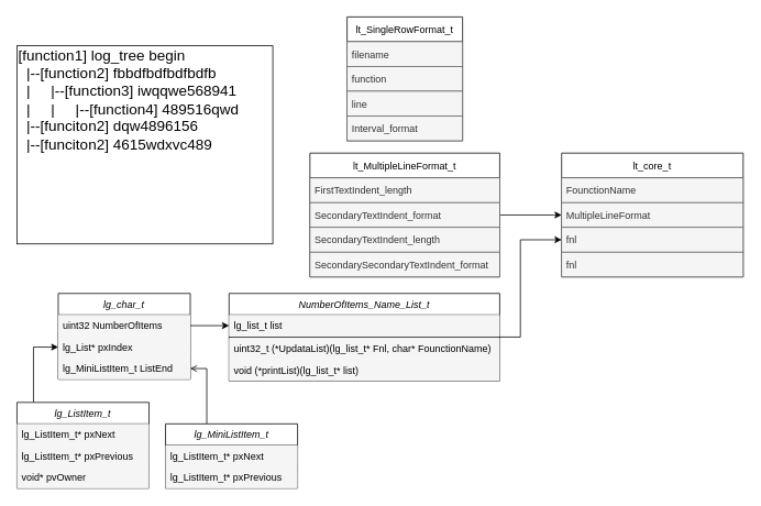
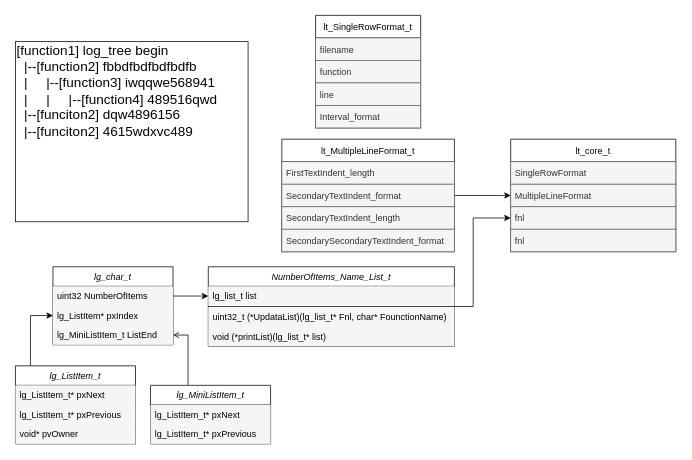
  <mxCell id="0" />
  <mxCell id="1" parent="0" />
  <mxCell id="2" value="lt_SingleRowFormat_t" style="swimlane;fontStyle=0;childLayout=stackLayout;horizontal=1;startSize=30;horizontalStack=0;resizeParent=1;resizeParentMax=0;resizeLast=0;collapsible=1;marginBottom=0;" parent="1" vertex="1"><mxGeometry x="420" y="20" width="140" height="150" as="geometry" /></mxCell>
  <mxCell id="3" value="filename" style="text;strokeColor=#666666;fillColor=#f5f5f5;align=left;verticalAlign=middle;spacingLeft=4;spacingRight=4;overflow=hidden;points=[[0,0.5],[1,0.5]];portConstraint=eastwest;rotatable=0;fontColor=#333333;" parent="2" vertex="1"><mxGeometry y="30" width="140" height="30" as="geometry" /></mxCell>
  <mxCell id="4" value="function" style="text;align=left;verticalAlign=middle;spacingLeft=4;spacingRight=4;overflow=hidden;points=[[0,0.5],[1,0.5]];portConstraint=eastwest;rotatable=0;fillColor=#f5f5f5;fontColor=#333333;strokeColor=#666666;" parent="2" vertex="1"><mxGeometry y="60" width="140" height="30" as="geometry" /></mxCell>
  <mxCell id="5" value="line" style="text;align=left;verticalAlign=middle;spacingLeft=4;spacingRight=4;overflow=hidden;points=[[0,0.5],[1,0.5]];portConstraint=eastwest;rotatable=0;fillColor=#f5f5f5;fontColor=#333333;strokeColor=#666666;" parent="2" vertex="1"><mxGeometry y="90" width="140" height="30" as="geometry" /></mxCell>
  <mxCell id="6" value="Interval_format" style="text;strokeColor=#666666;fillColor=#f5f5f5;align=left;verticalAlign=middle;spacingLeft=4;spacingRight=4;overflow=hidden;points=[[0,0.5],[1,0.5]];portConstraint=eastwest;rotatable=0;fontColor=#333333;" parent="2" vertex="1"><mxGeometry y="120" width="140" height="30" as="geometry" /></mxCell>
  <mxCell id="7" value="&lt;font style=&quot;font-size: 18px;&quot;&gt;[function1] log_tree begin&lt;br&gt;&amp;nbsp; |--[function2] fbbdfbdfbdfbdfb&lt;br&gt;&amp;nbsp; |&amp;nbsp; &amp;nbsp; &amp;nbsp;|--[function3] iwqqwe568941&lt;br&gt;&amp;nbsp; |&amp;nbsp; &amp;nbsp; &amp;nbsp;|&amp;nbsp; &amp;nbsp; &amp;nbsp;|--[function4] 489516qwd&lt;br&gt;&amp;nbsp; |--[funciton2] dqw4896156&lt;br&gt;&amp;nbsp; |--[funciton2] 4615wdxvc489&lt;br&gt;&lt;br&gt;&lt;br&gt;&lt;br&gt;&lt;br&gt;&lt;br&gt;&lt;/font&gt;" style="rounded=0;whiteSpace=wrap;html=1;align=left;" parent="1" vertex="1"><mxGeometry x="20" y="55" width="310" height="240" as="geometry" /></mxCell>
  <mxCell id="8" style="edgeStyle=orthogonalEdgeStyle;rounded=0;orthogonalLoop=1;jettySize=auto;html=1;entryX=0;entryY=0.5;entryDx=0;entryDy=0;exitX=1;exitY=0.5;exitDx=0;exitDy=0;" edge="1" parent="1" source="11" target="16"><mxGeometry relative="1" as="geometry"><Array as="points"><mxPoint x="670" y="260" /><mxPoint x="670" y="260" /></Array></mxGeometry></mxCell>
  <mxCell id="9" value="lt_MultipleLineFormat_t" style="swimlane;fontStyle=0;childLayout=stackLayout;horizontal=1;startSize=30;horizontalStack=0;resizeParent=1;resizeParentMax=0;resizeLast=0;collapsible=1;marginBottom=0;" parent="1" vertex="1"><mxGeometry x="375" y="185" width="230" height="150" as="geometry" /></mxCell>
  <mxCell id="10" value="FirstTextIndent_length" style="text;strokeColor=#666666;fillColor=#f5f5f5;align=left;verticalAlign=middle;spacingLeft=4;spacingRight=4;overflow=hidden;points=[[0,0.5],[1,0.5]];portConstraint=eastwest;rotatable=0;fontColor=#333333;" parent="9" vertex="1"><mxGeometry y="30" width="230" height="30" as="geometry" /></mxCell>
  <mxCell id="11" value="SecondaryTextIndent_format" style="text;strokeColor=#666666;fillColor=#f5f5f5;align=left;verticalAlign=middle;spacingLeft=4;spacingRight=4;overflow=hidden;points=[[0,0.5],[1,0.5]];portConstraint=eastwest;rotatable=0;fontColor=#333333;" parent="9" vertex="1"><mxGeometry y="60" width="230" height="30" as="geometry" /></mxCell>
  <mxCell id="12" value="SecondaryTextIndent_length" style="text;strokeColor=#666666;fillColor=#f5f5f5;align=left;verticalAlign=middle;spacingLeft=4;spacingRight=4;overflow=hidden;points=[[0,0.5],[1,0.5]];portConstraint=eastwest;rotatable=0;fontColor=#333333;" parent="9" vertex="1"><mxGeometry y="90" width="230" height="30" as="geometry" /></mxCell>
  <mxCell id="13" value="SecondarySecondaryTextIndent_format" style="text;strokeColor=#666666;fillColor=#f5f5f5;align=left;verticalAlign=middle;spacingLeft=4;spacingRight=4;overflow=hidden;points=[[0,0.5],[1,0.5]];portConstraint=eastwest;rotatable=0;fontColor=#333333;" parent="9" vertex="1"><mxGeometry y="120" width="230" height="30" as="geometry" /></mxCell>
  <mxCell id="14" value="lt_core_t" style="swimlane;fontStyle=0;childLayout=stackLayout;horizontal=1;startSize=30;horizontalStack=0;resizeParent=1;resizeParentMax=0;resizeLast=0;collapsible=1;marginBottom=0;" parent="1" vertex="1"><mxGeometry x="680" y="185" width="220" height="150" as="geometry" /></mxCell>
- <mxCell id="15" value="FounctionName" style="text;strokeColor=#666666;fillColor=#f5f5f5;align=left;verticalAlign=middle;spacingLeft=4;spacingRight=4;overflow=hidden;points=[[0,0.5],[1,0.5]];portConstraint=eastwest;rotatable=0;fontColor=#333333;" parent="14" vertex="1"><mxGeometry y="30" width="220" height="30" as="geometry" /></mxCell>
+ <mxCell id="15" value="SingleRowFormat" style="text;strokeColor=#666666;fillColor=#f5f5f5;align=left;verticalAlign=middle;spacingLeft=4;spacingRight=4;overflow=hidden;points=[[0,0.5],[1,0.5]];portConstraint=eastwest;rotatable=0;fontColor=#333333;" parent="14" vertex="1"><mxGeometry y="30" width="220" height="30" as="geometry" /></mxCell>
  <mxCell id="16" value="MultipleLineFormat" style="text;strokeColor=#666666;fillColor=#f5f5f5;align=left;verticalAlign=middle;spacingLeft=4;spacingRight=4;overflow=hidden;points=[[0,0.5],[1,0.5]];portConstraint=eastwest;rotatable=0;fontColor=#333333;" parent="14" vertex="1"><mxGeometry y="60" width="220" height="30" as="geometry" /></mxCell>
  <mxCell id="17" value="fnl" style="text;strokeColor=#666666;fillColor=#f5f5f5;align=left;verticalAlign=middle;spacingLeft=4;spacingRight=4;overflow=hidden;points=[[0,0.5],[1,0.5]];portConstraint=eastwest;rotatable=0;fontColor=#333333;" parent="14" vertex="1"><mxGeometry y="90" width="220" height="30" as="geometry" /></mxCell>
  <mxCell id="18" value="fnl" style="text;strokeColor=#666666;fillColor=#f5f5f5;align=left;verticalAlign=middle;spacingLeft=4;spacingRight=4;overflow=hidden;points=[[0,0.5],[1,0.5]];portConstraint=eastwest;rotatable=0;fontColor=#333333;" vertex="1" parent="14"><mxGeometry y="120" width="220" height="30" as="geometry" /></mxCell>
  <mxCell id="19" style="edgeStyle=orthogonalEdgeStyle;rounded=0;orthogonalLoop=1;jettySize=auto;html=1;entryX=0;entryY=0.5;entryDx=0;entryDy=0;" edge="1" parent="1" source="20" target="31"><mxGeometry relative="1" as="geometry"><Array as="points"><mxPoint x="40" y="420" /></Array></mxGeometry></mxCell>
  <mxCell id="20" value="lg_ListItem_t" style="swimlane;fontStyle=2;align=center;verticalAlign=top;childLayout=stackLayout;horizontal=1;startSize=26;horizontalStack=0;resizeParent=1;resizeLast=0;collapsible=1;marginBottom=0;rounded=0;shadow=0;strokeWidth=1;" vertex="1" parent="1"><mxGeometry x="20" y="487" width="160" height="104" as="geometry"><mxRectangle x="230" y="140" width="160" height="26" as="alternateBounds" /></mxGeometry></mxCell>
  <mxCell id="21" value="lg_ListItem_t* pxNext" style="text;align=left;verticalAlign=top;spacingLeft=4;spacingRight=4;overflow=hidden;rotatable=0;points=[[0,0.5],[1,0.5]];portConstraint=eastwest;fillColor=#F5F5F5;" vertex="1" parent="20"><mxGeometry y="26" width="160" height="26" as="geometry" /></mxCell>
  <mxCell id="22" value="lg_ListItem_t* pxPrevious" style="text;align=left;verticalAlign=top;spacingLeft=4;spacingRight=4;overflow=hidden;rotatable=0;points=[[0,0.5],[1,0.5]];portConstraint=eastwest;rounded=0;shadow=0;html=0;fillColor=#F5F5F5;" vertex="1" parent="20"><mxGeometry y="52" width="160" height="26" as="geometry" /></mxCell>
  <mxCell id="23" value="void* pvOwner" style="text;align=left;verticalAlign=top;spacingLeft=4;spacingRight=4;overflow=hidden;rotatable=0;points=[[0,0.5],[1,0.5]];portConstraint=eastwest;rounded=0;shadow=0;html=0;fillColor=#F5F5F5;" vertex="1" parent="20"><mxGeometry y="78" width="160" height="26" as="geometry" /></mxCell>
  <mxCell id="24" style="edgeStyle=orthogonalEdgeStyle;rounded=0;orthogonalLoop=1;jettySize=auto;html=1;entryX=1;entryY=0.5;entryDx=0;entryDy=0;endArrow=open;" edge="1" parent="1" source="25" target="32"><mxGeometry relative="1" as="geometry"><Array as="points"><mxPoint x="250" y="446" /></Array></mxGeometry></mxCell>
  <mxCell id="25" value="lg_MiniListItem_t" style="swimlane;fontStyle=2;align=center;verticalAlign=top;childLayout=stackLayout;horizontal=1;startSize=26;horizontalStack=0;resizeParent=1;resizeLast=0;collapsible=1;marginBottom=0;rounded=0;shadow=0;strokeWidth=1;" vertex="1" parent="1"><mxGeometry x="200" y="513" width="160" height="78" as="geometry"><mxRectangle x="230" y="140" width="160" height="26" as="alternateBounds" /></mxGeometry></mxCell>
  <mxCell id="26" value="lg_ListItem_t* pxNext" style="text;align=left;verticalAlign=top;spacingLeft=4;spacingRight=4;overflow=hidden;rotatable=0;points=[[0,0.5],[1,0.5]];portConstraint=eastwest;fillColor=#F5F5F5;" vertex="1" parent="25"><mxGeometry y="26" width="160" height="26" as="geometry" /></mxCell>
  <mxCell id="27" value="lg_ListItem_t* pxPrevious" style="text;align=left;verticalAlign=top;spacingLeft=4;spacingRight=4;overflow=hidden;rotatable=0;points=[[0,0.5],[1,0.5]];portConstraint=eastwest;rounded=0;shadow=0;html=0;fillColor=#F5F5F5;" vertex="1" parent="25"><mxGeometry y="52" width="160" height="26" as="geometry" /></mxCell>
  <mxCell id="28" style="edgeStyle=orthogonalEdgeStyle;rounded=0;orthogonalLoop=1;jettySize=auto;html=1;entryX=0;entryY=0.5;entryDx=0;entryDy=0;" edge="1" parent="1" source="29" target="35"><mxGeometry relative="1" as="geometry"><Array as="points"><mxPoint x="270" y="394" /><mxPoint x="270" y="394" /></Array></mxGeometry></mxCell>
  <mxCell id="29" value="lg_char_t" style="swimlane;fontStyle=2;align=center;verticalAlign=top;childLayout=stackLayout;horizontal=1;startSize=26;horizontalStack=0;resizeParent=1;resizeLast=0;collapsible=1;marginBottom=0;rounded=0;shadow=0;strokeWidth=1;" vertex="1" parent="1"><mxGeometry x="70" y="355" width="160" height="104" as="geometry"><mxRectangle x="230" y="140" width="160" height="26" as="alternateBounds" /></mxGeometry></mxCell>
  <mxCell id="30" value="uint32 NumberOfItems" style="text;align=left;verticalAlign=top;spacingLeft=4;spacingRight=4;overflow=hidden;rotatable=0;points=[[0,0.5],[1,0.5]];portConstraint=eastwest;fillColor=#F5F5F5;" vertex="1" parent="29"><mxGeometry y="26" width="160" height="26" as="geometry" /></mxCell>
- <mxCell id="31" value="lg_List* pxIndex" style="text;align=left;verticalAlign=top;spacingLeft=4;spacingRight=4;overflow=hidden;rotatable=0;points=[[0,0.5],[1,0.5]];portConstraint=eastwest;rounded=0;shadow=0;html=0;fillColor=#F5F5F5;" vertex="1" parent="29"><mxGeometry y="52" width="160" height="26" as="geometry" /></mxCell>
+ <mxCell id="31" value="lg_ListItem* pxIndex" style="text;align=left;verticalAlign=top;spacingLeft=4;spacingRight=4;overflow=hidden;rotatable=0;points=[[0,0.5],[1,0.5]];portConstraint=eastwest;rounded=0;shadow=0;html=0;fillColor=#F5F5F5;" vertex="1" parent="29"><mxGeometry y="52" width="160" height="26" as="geometry" /></mxCell>
  <mxCell id="32" value="lg_MiniListItem_t ListEnd" style="text;align=left;verticalAlign=top;spacingLeft=4;spacingRight=4;overflow=hidden;rotatable=0;points=[[0,0.5],[1,0.5]];portConstraint=eastwest;rounded=0;shadow=0;html=0;fillColor=#F5F5F5;" vertex="1" parent="29"><mxGeometry y="78" width="160" height="26" as="geometry" /></mxCell>
  <mxCell id="33" style="edgeStyle=orthogonalEdgeStyle;rounded=0;orthogonalLoop=1;jettySize=auto;html=1;entryX=0;entryY=0.5;entryDx=0;entryDy=0;exitX=1.001;exitY=-0.044;exitDx=0;exitDy=0;exitPerimeter=0;" edge="1" parent="1" source="37" target="17"><mxGeometry relative="1" as="geometry"><mxPoint x="650" y="422" as="sourcePoint" /><Array as="points"><mxPoint x="630" y="408" /><mxPoint x="630" y="290" /></Array></mxGeometry></mxCell>
  <mxCell id="34" value="NumberOfItems_Name_List_t" style="swimlane;fontStyle=2;align=center;verticalAlign=top;childLayout=stackLayout;horizontal=1;startSize=26;horizontalStack=0;resizeParent=1;resizeLast=0;collapsible=1;marginBottom=0;rounded=0;shadow=0;strokeWidth=1;" vertex="1" parent="1"><mxGeometry x="277" y="355" width="328" height="106" as="geometry"><mxRectangle x="230" y="140" width="160" height="26" as="alternateBounds" /></mxGeometry></mxCell>
  <mxCell id="35" value="lg_list_t list" style="text;align=left;verticalAlign=top;spacingLeft=4;spacingRight=4;overflow=hidden;rotatable=0;points=[[0,0.5],[1,0.5]];portConstraint=eastwest;fillColor=#F5F5F5;" vertex="1" parent="34"><mxGeometry y="26" width="328" height="26" as="geometry" /></mxCell>
  <mxCell id="36" value="" style="line;html=1;strokeWidth=1;align=left;verticalAlign=middle;spacingTop=-1;spacingLeft=3;spacingRight=3;rotatable=0;labelPosition=right;points=[];portConstraint=eastwest;" vertex="1" parent="34"><mxGeometry y="52" width="328" height="2" as="geometry" /></mxCell>
  <mxCell id="37" value="uint32_t (*UpdataList)(lg_list_t* Fnl, char* FounctionName)" style="text;align=left;verticalAlign=top;spacingLeft=4;spacingRight=4;overflow=hidden;rotatable=0;points=[[0,0.5],[1,0.5]];portConstraint=eastwest;rounded=0;shadow=0;html=0;fillColor=#F5F5F5;" vertex="1" parent="34"><mxGeometry y="54" width="328" height="26" as="geometry" /></mxCell>
  <mxCell id="38" value="void (*printList)(lg_list_t* list)" style="text;align=left;verticalAlign=top;spacingLeft=4;spacingRight=4;overflow=hidden;rotatable=0;points=[[0,0.5],[1,0.5]];portConstraint=eastwest;rounded=0;shadow=0;html=0;fillColor=#F5F5F5;" vertex="1" parent="34"><mxGeometry y="80" width="328" height="26" as="geometry" /></mxCell>
